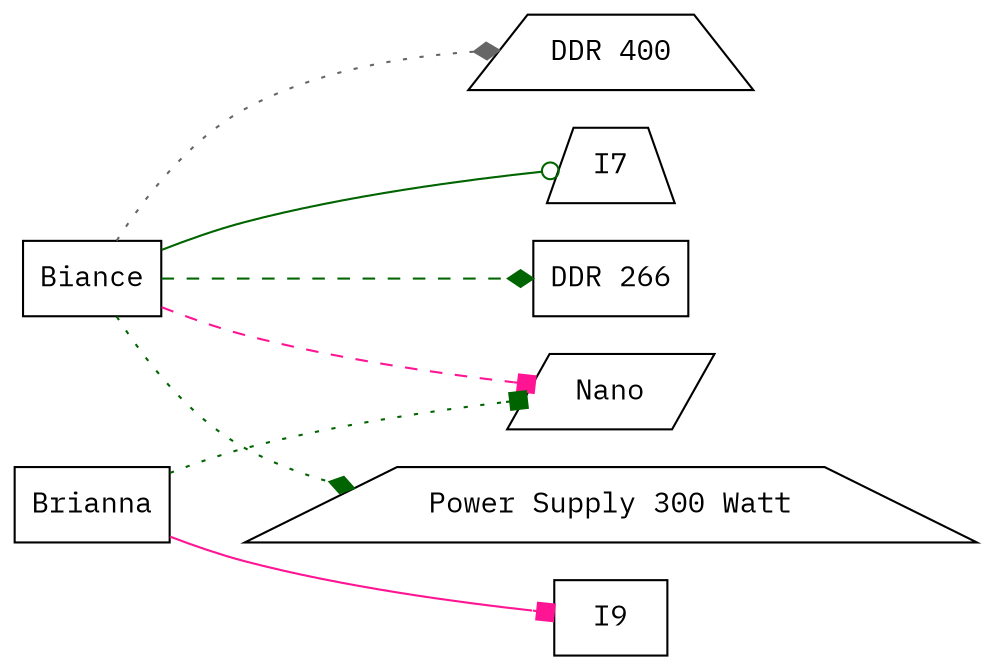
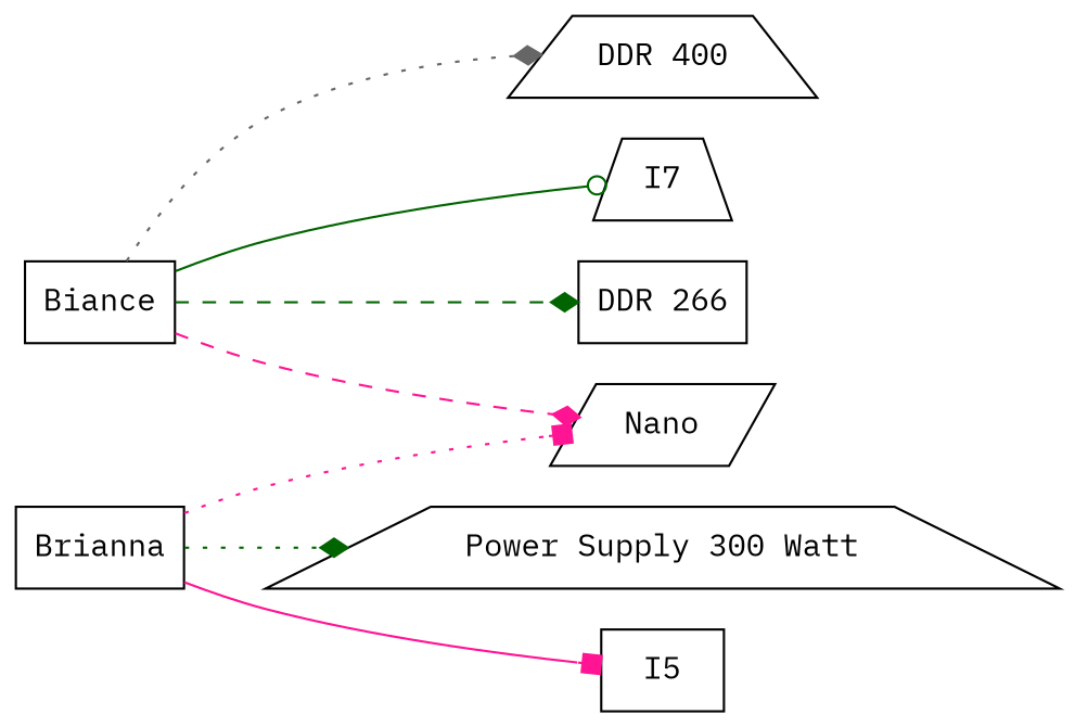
  digraph {
    fontname="IBM Plex Mono"
    rankdir=LR
    node [fontname="IBM Plex Mono" shape=box]
    edge [arrowhead=diamond color=darkgreen fontname="IBM Plex Mono" style=dotted]
    "DDR 400" [shape=trapezium]
    Biance
    I7 [shape=trapezium]
    "DDR 266"
    Nano [shape=parallelogram]
    "Power Supply 300 Watt" [shape=trapezium]
    Brianna
-   I5 [label=I9]
+   I5
    Biance -> "DDR 400" [color=gray40]
    Biance -> I7 [arrowhead=odot style=solid]
    Biance -> "DDR 266" [style=dashed]
-   Biance -> Nano [arrowhead=box color=deeppink style=dashed]
-   Biance -> "Power Supply 300 Watt"
-   Brianna -> Nano [arrowhead=box]
+   Biance -> Nano [color=deeppink style=dashed]
+   Brianna -> "Power Supply 300 Watt"
+   Brianna -> Nano [arrowhead=box color=deeppink]
    Brianna -> I5 [arrowhead=box color=deeppink style=solid]
  }
